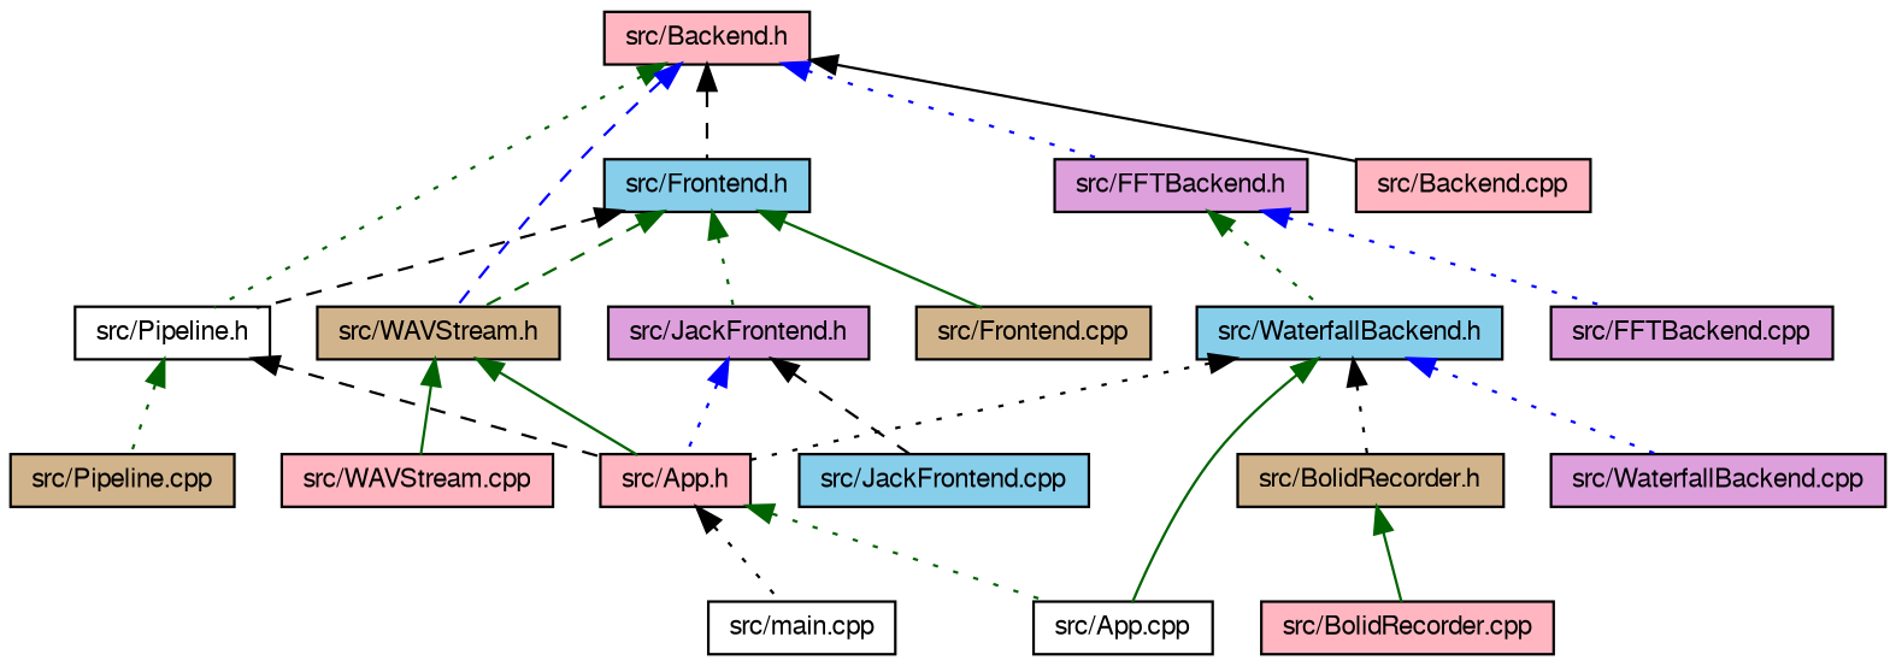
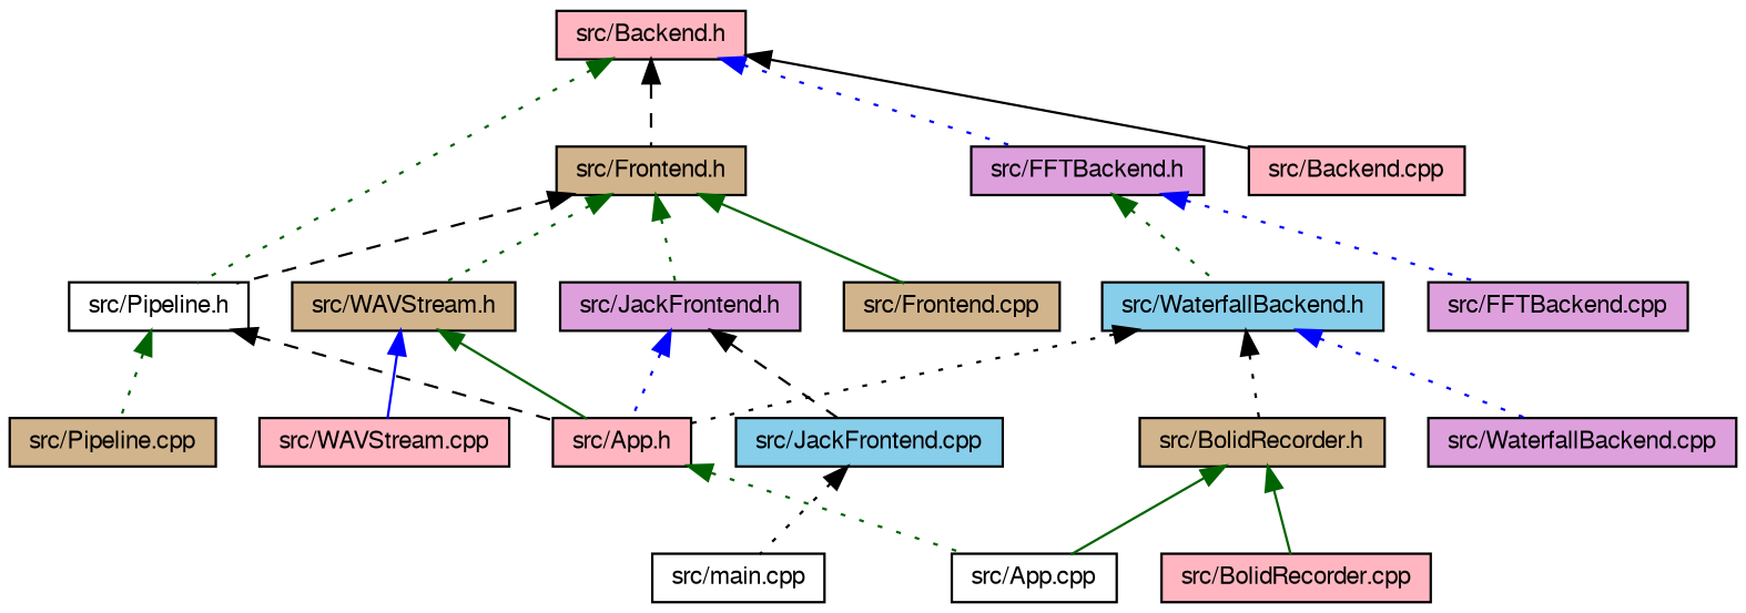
  digraph {
    node [color=black fillcolor=lightpink fontname=FreeSans fontsize=10 shape=record style=filled]
    edge [color=darkgreen dir=back fontname=FreeSans fontsize=10 labelfontname=FreeSans labelfontsize=10 style=dotted]
    n1 [fontcolor=black height=0.2 label="src/Backend.h" width=0.4]
-   n2 [fillcolor=skyblue height=0.2 label="src/Frontend.h" width=0.4]
+   n2 [fillcolor=tan height=0.2 label="src/Frontend.h" width=0.4]
    n3 [fillcolor=white height=0.2 label="src/Pipeline.h" width=0.4]
    n4 [fillcolor=tan height=0.2 label="src/WAVStream.h" width=0.4]
    n5 [fillcolor=plum height=0.2 label="src/FFTBackend.h" width=0.4]
    n6 [height=0.2 label="src/Backend.cpp" width=0.4]
    n7 [fillcolor=plum height=0.2 label="src/JackFrontend.h" width=0.4]
    n8 [fillcolor=tan height=0.2 label="src/Frontend.cpp" width=0.4]
    n9 [height=0.2 label="src/App.h" width=0.4]
    n10 [fillcolor=tan height=0.2 label="src/Pipeline.cpp" width=0.4]
    n11 [height=0.2 label="src/WAVStream.cpp" width=0.4]
    n12 [fillcolor=skyblue height=0.2 label="src/WaterfallBackend.h" width=0.4]
    n13 [fillcolor=plum height=0.2 label="src/FFTBackend.cpp" width=0.4]
    n14 [fillcolor=skyblue height=0.2 label="src/JackFrontend.cpp" width=0.4]
    n15 [fillcolor=white height=0.2 label="src/App.cpp" width=0.4]
    n16 [fillcolor=white height=0.2 label="src/main.cpp" width=0.4]
    n17 [fillcolor=tan height=0.2 label="src/BolidRecorder.h" width=0.4]
    n18 [fillcolor=plum height=0.2 label="src/WaterfallBackend.cpp" width=0.4]
    n19 [height=0.2 label="src/BolidRecorder.cpp" width=0.4]
    n1 -> n2 [color=black style=dashed]
    n1 -> n3
-   n1 -> n4 [color=blue style=dashed]
    n1 -> n5 [color=blue]
    n1 -> n6 [color=black style=solid]
    n2 -> n3 [color=black style=dashed]
-   n2 -> n4 [style=dashed]
+   n2 -> n4
    n2 -> n7
    n2 -> n8 [style=solid]
    n3 -> n9 [color=black style=dashed]
    n3 -> n10
    n4 -> n9 [style=solid]
-   n4 -> n11 [style=solid]
+   n4 -> n11 [color=blue style=solid]
    n5 -> n12
    n5 -> n13 [color=blue]
    n7 -> n9 [color=blue]
    n7 -> n14 [color=black style=dashed]
    n9 -> n15
-   n9 -> n16 [color=black]
+   n14 -> n16 [color=black]
    n12 -> n9 [color=black]
    n12 -> n17 [color=black]
    n12 -> n18 [color=blue]
-   n12 -> n15 [style=solid]
+   n17 -> n15 [style=solid]
    n17 -> n19 [style=solid]
  }
